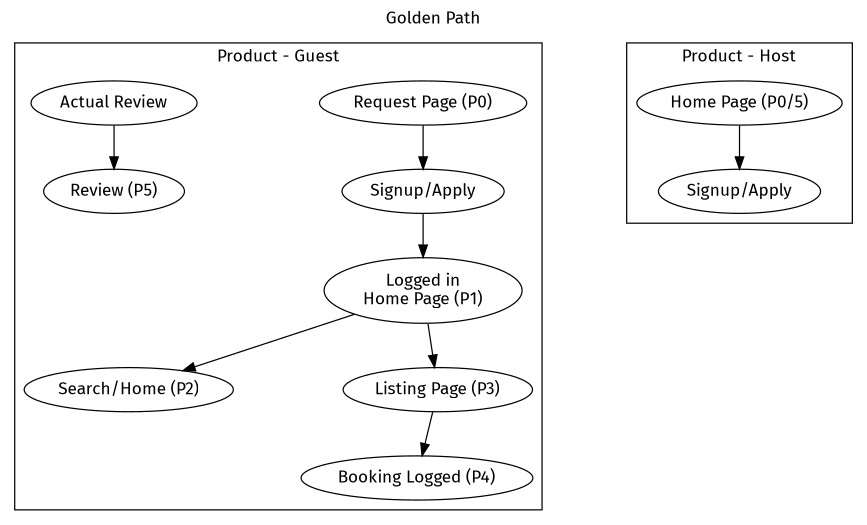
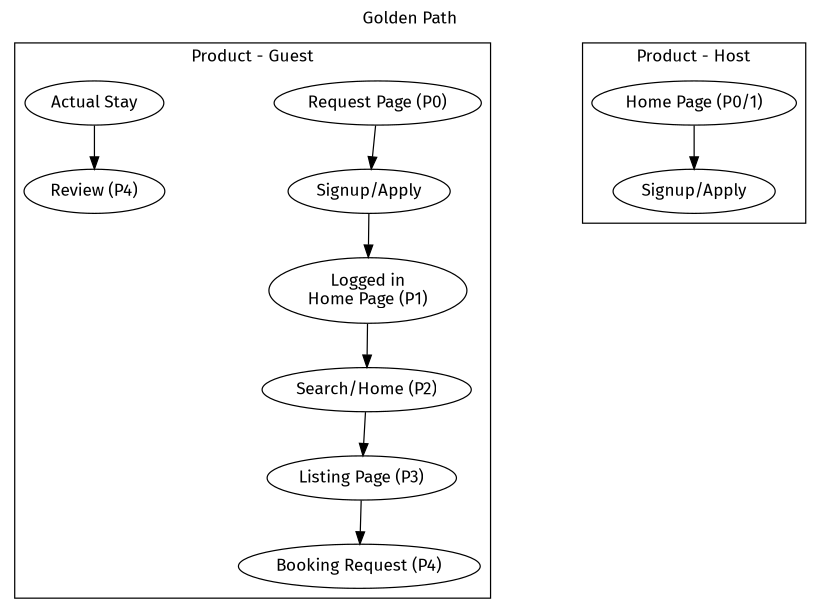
  digraph {
    compound=true
    fontname="Fira Sans"
    label="Golden Path"
    labelloc=t
    nodesep=1.25
    node [fontname="Fira Sans"]
    edge [fontname="Fira Sans"]
    n1 [label="Request Page (P0)"]
    n2 [label="Signup/Apply"]
    n3 [label="Logged in\nHome Page (P1)"]
    n4 [label="Search/Home (P2)"]
    n5 [label="Listing Page (P3)"]
-   n6 [label="Booking Logged (P4)"]
-   n7 [label="Actual Review"]
-   n8 [label="Review (P5)"]
-   n9 [label="Home Page (P0/5)"]
+   n6 [label="Booking Request (P4)"]
+   n7 [label="Actual Stay"]
+   n8 [label="Review (P4)"]
+   n9 [label="Home Page (P0/1)"]
    n10 [label="Signup/Apply"]
    subgraph cluster_1 {
      label="Product - Guest"
      n1
      n2
      n3
      n4
      n5
      n6
      n7
      n8
    }
    subgraph cluster_2 {
      label="Product - Host"
      n9
      n10
    }
    n1 -> n2
    n2 -> n3
    n3 -> n4
-   n3 -> n5
+   n4 -> n5
    n5 -> n6
    n7 -> n8
    n9 -> n10
  }
